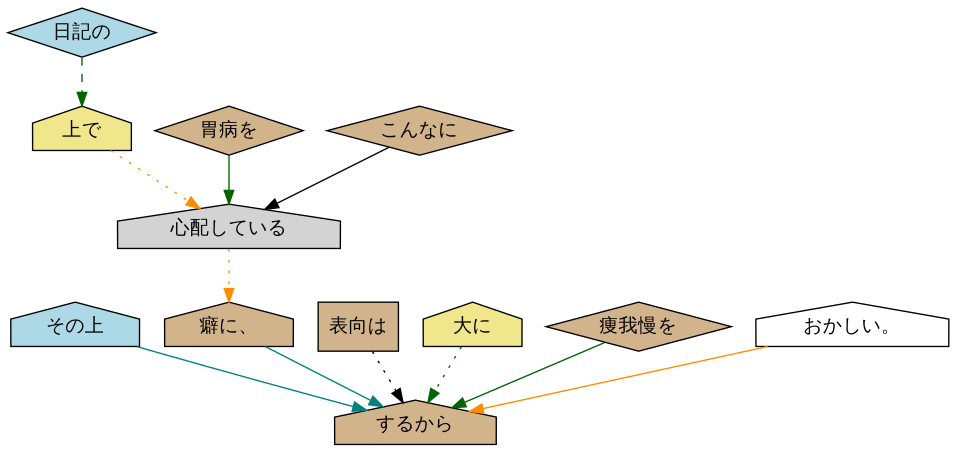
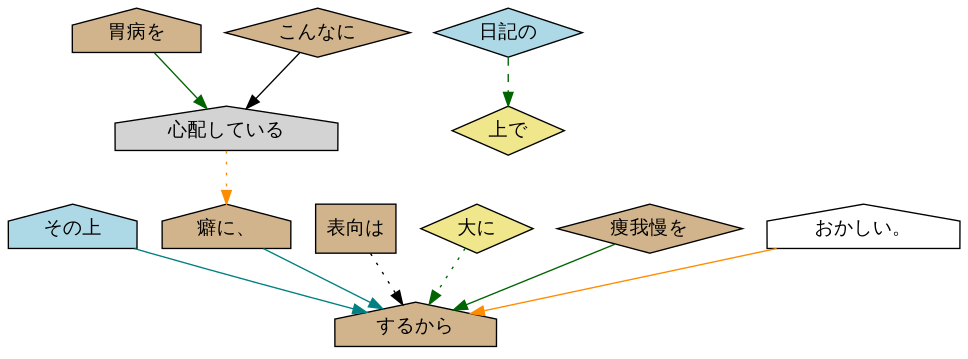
  digraph {
    node [fillcolor=tan shape=house style=filled]
    edge [color=darkgreen style=solid]
    n1 [fillcolor=lightblue label="その上"]
    n2 [label="するから"]
    n3 [fillcolor=lightblue label="日記の" shape=diamond]
-   n4 [fillcolor=khaki label="上で"]
+   n4 [fillcolor=khaki label="上で" shape=diamond]
    n5 [fillcolor=lightgrey label="心配している"]
    n6 [label="癖に、"]
-   n7 [label="胃病を" shape=diamond]
+   n7 [label="胃病を"]
    n8 [label="こんなに" shape=diamond]
    n9 [label="表向は" shape=box]
-   n10 [fillcolor=khaki label="大に"]
+   n10 [fillcolor=khaki label="大に" shape=diamond]
    n11 [label="痩我慢を" shape=diamond]
    n12 [fillcolor=white label="おかしい。"]
    n1 -> n2 [color=teal]
    n3 -> n4 [style=dashed]
-   n4 -> n5 [color=darkorange style=dotted]
    n5 -> n6 [color=darkorange style=dotted]
    n6 -> n2 [color=teal]
    n7 -> n5
    n8 -> n5 [color=black]
    n9 -> n2 [color=black style=dotted]
    n10 -> n2 [style=dotted]
    n11 -> n2
    n12 -> n2 [color=darkorange]
  }
